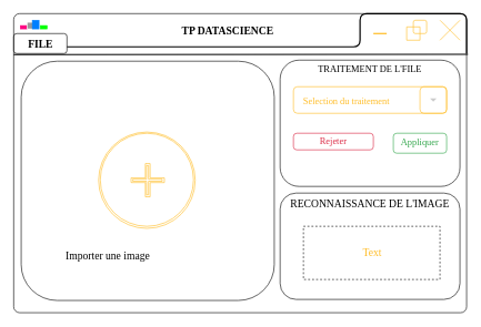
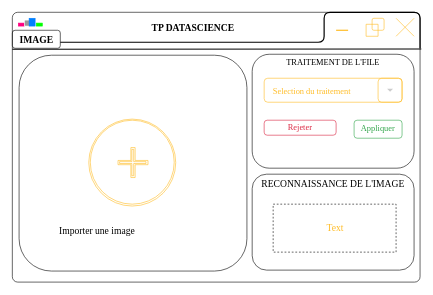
  <mxCell id="0" />
  <mxCell id="1" parent="0" />
  <mxCell id="2" value="" style="rounded=1;whiteSpace=wrap;html=1;arcSize=2;" parent="1" vertex="1"><mxGeometry x="20" y="20" width="680" height="450" as="geometry" /></mxCell>
  <mxCell id="3" value="" style="rounded=1;whiteSpace=wrap;html=1;" parent="1" vertex="1"><mxGeometry x="31.25" y="91.57" width="380" height="360" as="geometry" /></mxCell>
  <mxCell id="4" value="" style="group;strokeColor=none;" parent="1" vertex="1" connectable="0"><mxGeometry x="150" y="200" width="142.5" height="143.13" as="geometry" /></mxCell>
  <mxCell id="5" value="" style="ellipse;whiteSpace=wrap;html=1;aspect=fixed;container=1;strokeColor=#FFBC26;" parent="4" vertex="1"><mxGeometry x="-2.5" y="-1.87" width="145" height="145" as="geometry" /></mxCell>
  <mxCell id="6" value="" style="ellipse;whiteSpace=wrap;html=1;aspect=fixed;container=0;strokeColor=#FFBC26;strokeWidth=1;" parent="4" vertex="1"><mxGeometry width="140" height="140" as="geometry" /></mxCell>
  <mxCell id="7" value="" style="shape=cross;whiteSpace=wrap;html=1;size=0.142;container=1;strokeColor=#FFBC26;strokeWidth=1;" parent="4" vertex="1"><mxGeometry x="46.25" y="45.63" width="50" height="50" as="geometry" /></mxCell>
  <mxCell id="8" value="" style="shape=cross;whiteSpace=wrap;html=1;size=0.07;container=1;strokeWidth=1;strokeColor=#FFBC26;" parent="4" vertex="1"><mxGeometry x="48.88" y="48.63" width="44" height="44" as="geometry" /></mxCell>
  <mxCell id="9" value="" style="endArrow=none;html=1;entryX=1.003;entryY=0.136;entryDx=0;entryDy=0;entryPerimeter=0;exitX=0;exitY=0.137;exitDx=0;exitDy=0;exitPerimeter=0;strokeWidth=2;" parent="1" source="2" target="2" edge="1"><mxGeometry width="50" height="50" relative="1" as="geometry"><mxPoint x="20" y="80" as="sourcePoint" /><mxPoint x="710" y="80" as="targetPoint" /></mxGeometry></mxCell>
  <mxCell id="10" value="" style="endArrow=none;html=1;strokeWidth=2;" parent="1" edge="1"><mxGeometry width="50" height="50" relative="1" as="geometry"><mxPoint x="100" y="70" as="sourcePoint" /><mxPoint x="700" y="80" as="targetPoint" /><Array as="points"><mxPoint x="540" y="70" /><mxPoint x="540" y="20" /><mxPoint x="700" y="20" /></Array></mxGeometry></mxCell>
  <mxCell id="11" value="" style="swimlane;startSize=0;rounded=1;strokeColor=#FFBC26;strokeWidth=1;fontFamily=Times New Roman;fontSize=14;fontColor=#FF0080;fillColor=none;gradientColor=#000000;movable=0;resizable=0;rotatable=0;deletable=0;editable=0;connectable=0;" parent="1" vertex="1"><mxGeometry x="610" y="40" width="20" height="20" as="geometry" /></mxCell>
  <mxCell id="12" value="" style="whiteSpace=wrap;html=1;aspect=fixed;rounded=1;strokeColor=#FFBC26;strokeWidth=1;fontFamily=Times New Roman;fontSize=14;fontColor=#FF0080;fillColor=none;gradientColor=#000000;movable=0;resizable=0;rotatable=0;deletable=0;editable=0;connectable=0;" parent="1" vertex="1"><mxGeometry x="620" y="30" width="20" height="20" as="geometry" /></mxCell>
  <mxCell id="13" value="" style="shape=umlDestroy;rounded=1;strokeColor=#FFBC26;fontFamily=Times New Roman;fontSize=14;fontColor=#FFFFFF;fillColor=none;gradientColor=#000000;" parent="1" vertex="1"><mxGeometry x="660" y="30" width="30" height="30" as="geometry" /></mxCell>
  <mxCell id="14" value="" style="endArrow=none;html=1;endSize=12;startArrow=none;startSize=14;startFill=0;edgeStyle=orthogonalEdgeStyle;align=center;verticalAlign=bottom;endFill=0;strokeWidth=2;fontFamily=Times New Roman;fontSize=14;fontColor=#FF0080;strokeColor=#FFBC26;editable=0;movable=0;resizable=0;rotatable=0;deletable=0;connectable=0;" parent="1" edge="1"><mxGeometry y="3" relative="1" as="geometry"><mxPoint x="560" y="50" as="sourcePoint" /><mxPoint x="580" y="50" as="targetPoint" /><Array as="points"><mxPoint x="560" y="50" /><mxPoint x="560" y="50" /></Array></mxGeometry></mxCell>
  <mxCell id="15" value="" style="rounded=0;whiteSpace=wrap;html=1;strokeColor=#FF0080;strokeWidth=1;fontFamily=Times New Roman;fontSize=14;fontColor=#FF0080;fillColor=#FF0080;gradientColor=none;editable=0;movable=1;resizable=0;rotatable=1;deletable=1;locked=0;connectable=1;" parent="1" vertex="1"><mxGeometry x="30" y="38" width="10" height="5" as="geometry" /></mxCell>
  <mxCell id="16" value="" style="rounded=0;whiteSpace=wrap;html=1;strokeColor=#FFFFFF;strokeWidth=1;fontFamily=Times New Roman;fontSize=14;fontColor=#FF0080;fillColor=#999999;gradientColor=none;resizable=1;editable=1;movable=1;rotatable=1;deletable=1;locked=0;connectable=1;" parent="1" vertex="1"><mxGeometry x="40" y="33" width="10" height="10" as="geometry" /></mxCell>
  <mxCell id="17" value="" style="rounded=0;whiteSpace=wrap;html=1;strokeColor=#007FFF;strokeWidth=1;fontFamily=Times New Roman;fontSize=14;fontColor=#FF0080;fillColor=#007FFF;gradientColor=none;resizable=0;editable=0;" parent="1" vertex="1"><mxGeometry x="48" y="30" width="10" height="13" as="geometry" /></mxCell>
  <mxCell id="18" value="" style="rounded=0;whiteSpace=wrap;html=1;strokeColor=#00FF00;strokeWidth=1;fontFamily=Times New Roman;fontSize=14;fontColor=#FF0080;fillColor=#00FF00;gradientColor=none;resizable=0;editable=0;" parent="1" vertex="1"><mxGeometry x="60" y="38" width="10" height="5" as="geometry" /></mxCell>
- <mxCell id="19" value="&lt;b style=&quot;font-size: 16px;&quot;&gt;&lt;font face=&quot;Times New Roman&quot; style=&quot;font-size: 16px;&quot;&gt;FILE&lt;/font&gt;&lt;/b&gt;" style="text;html=1;align=center;verticalAlign=middle;resizable=1;points=[];autosize=1;strokeColor=default;fillColor=none;rounded=1;fontSize=16;" parent="1" vertex="1"><mxGeometry x="20" y="50" width="80" height="30" as="geometry" /></mxCell>
+ <mxCell id="19" value="&lt;b style=&quot;font-size: 16px;&quot;&gt;&lt;font face=&quot;Times New Roman&quot; style=&quot;font-size: 16px;&quot;&gt;IMAGE&lt;/font&gt;&lt;/b&gt;" style="text;html=1;align=center;verticalAlign=middle;resizable=1;points=[];autosize=1;strokeColor=default;fillColor=none;rounded=1;fontSize=16;" parent="1" vertex="1"><mxGeometry x="20" y="50" width="80" height="30" as="geometry" /></mxCell>
  <mxCell id="20" value="Importer une image" style="text;html=1;align=center;verticalAlign=middle;resizable=0;points=[];autosize=1;strokeColor=none;fillColor=none;fontFamily=Times New Roman;fontSize=16;" parent="1" vertex="1"><mxGeometry x="86.25" y="370" width="150" height="30" as="geometry" /></mxCell>
  <mxCell id="21" value="&lt;font style=&quot;font-size: 14px;&quot;&gt;TRAITEMENT DE L'FILE&lt;/font&gt;" style="rounded=1;whiteSpace=wrap;html=1;strokeColor=default;fontFamily=Times New Roman;fontSize=14;verticalAlign=top;" parent="1" vertex="1"><mxGeometry x="420" y="90" width="270" height="190" as="geometry" /></mxCell>
  <mxCell id="22" value="RECONNAISSANCE DE L'IMAGE" style="rounded=1;whiteSpace=wrap;html=1;strokeColor=default;fontFamily=Times New Roman;fontSize=16;verticalAlign=top;" parent="1" vertex="1"><mxGeometry x="420" y="290" width="270" height="160" as="geometry" /></mxCell>
  <mxCell id="23" value="Selection du traitement" style="shape=rect;fontColor=#FFBC26;verticalAlign=middle;spacingLeft=13;fontSize=14;strokeColor=#FFBC26;align=left;resizeWidth=1;rounded=1;fillColor=none;fontFamily=Times New Roman;" parent="1" vertex="1"><mxGeometry x="440" y="130" width="230" height="40" as="geometry" /></mxCell>
  <mxCell id="24" value="" style="shape=rect;fillColor=none;strokeColor=#FFBC26;resizeHeight=1;rounded=1;fontColor=#FFBC26;" parent="23" vertex="1"><mxGeometry x="1" width="40" height="40" relative="1" as="geometry"><mxPoint x="-40" as="offset" /></mxGeometry></mxCell>
  <mxCell id="25" value="" style="dashed=0;html=1;shape=mxgraph.gmdl.triangle;fillColor=#cccccc;strokeColor=none;" parent="24" vertex="1"><mxGeometry x="0.5" y="0.5" width="10" height="5" relative="1" as="geometry"><mxPoint x="-5" y="-2.5" as="offset" /></mxGeometry></mxCell>
  <mxCell id="26" value="Appliquer" style="html=1;shadow=0;dashed=0;shape=mxgraph.bootstrap.rrect;rSize=5;strokeColor=#33A64C;strokeWidth=1;fillColor=none;fontColor=#33A64C;whiteSpace=wrap;align=center;verticalAlign=middle;spacingLeft=0;fontStyle=0;fontSize=14;spacing=5;rounded=1;fontFamily=Times New Roman;" parent="1" vertex="1"><mxGeometry x="590" y="200" width="80" height="30" as="geometry" /></mxCell>
  <mxCell id="27" value="Rejeter" style="html=1;shadow=0;dashed=0;shape=mxgraph.bootstrap.rrect;rSize=5;strokeColor=#DB2843;strokeWidth=1;fillColor=none;fontColor=#DB2843;whiteSpace=wrap;align=center;verticalAlign=middle;spacingLeft=0;fontStyle=0;fontSize=14;spacing=5;rounded=1;fontFamily=Times New Roman;" parent="1" vertex="1"><mxGeometry x="440" y="200" width="120" height="25" as="geometry" /></mxCell>
  <mxCell id="28" value="Text" style="text;html=1;align=center;verticalAlign=middle;resizable=1;points=[];autosize=1;strokeColor=default;fillColor=none;fontSize=16;fontFamily=Times New Roman;fontColor=#FFBC26;dashed=1;" parent="1" vertex="1"><mxGeometry x="455" y="340" width="205" height="80" as="geometry" /></mxCell>
- <mxCell id="29" value="&lt;font style=&quot;font-size: 16px;&quot; face=&quot;Times New Roman&quot;&gt;&lt;b&gt;TP DATASCIENCE&lt;/b&gt;&lt;/font&gt;" style="text;html=1;align=center;verticalAlign=middle;resizable=0;points=[];autosize=1;strokeColor=none;fillColor=none;" vertex="1" parent="1"><mxGeometry x="261.25" y="30" width="160" height="30" as="geometry" /></mxCell>
+ <mxCell id="29" value="&lt;font style=&quot;font-size: 16px;&quot; face=&quot;Times New Roman&quot;&gt;&lt;b&gt;TP DATASCIENCE&lt;/b&gt;&lt;/font&gt;" style="text;html=1;align=center;verticalAlign=middle;resizable=0;points=[];autosize=1;strokeColor=none;fillColor=none;" vertex="1" parent="1"><mxGeometry x="241.25" y="30" width="160" height="30" as="geometry" /></mxCell>
